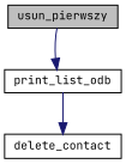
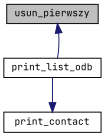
  digraph {
    fontname="JetBrains Mono"
    rankdir=TB
    node [color=black fillcolor=white fontname="JetBrains Mono" fontsize=10 shape=record style=filled]
    edge [color=midnightblue fontname="JetBrains Mono" fontsize=10 labelfontname=Helvetica labelfontsize=10 style=solid]
    n1 [fillcolor=grey75 fontcolor=black height=0.2 label=usun_pierwszy width=0.4]
    n2 [height=0.2 label=print_list_odb width=0.4]
-   n3 [height=0.2 label=delete_contact width=0.4]
-   n1 -> n2
+   n3 [height=0.2 label=print_contact width=0.4]
+   n2 -> n1
    n2 -> n3
  }
